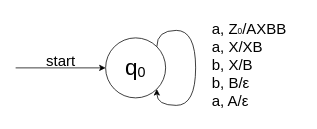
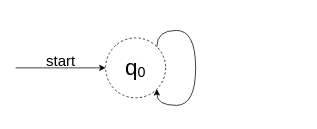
  <mxCell id="0" />
  <mxCell id="1" parent="0" />
- <mxCell id="2" value="&lt;font style=&quot;font-size: 30px;&quot;&gt;q&lt;/font&gt;&lt;sub style=&quot;&quot;&gt;&lt;font style=&quot;font-size: 19px;&quot;&gt;0&lt;/font&gt;&lt;/sub&gt;" style="ellipse;whiteSpace=wrap;html=1;aspect=fixed;" vertex="1" parent="1"><mxGeometry x="140" y="50" width="80" height="80" as="geometry" /></mxCell>
+ <mxCell id="2" value="&lt;font style=&quot;font-size: 30px;&quot;&gt;q&lt;/font&gt;&lt;sub style=&quot;&quot;&gt;&lt;font style=&quot;font-size: 19px;&quot;&gt;0&lt;/font&gt;&lt;/sub&gt;" style="ellipse;whiteSpace=wrap;html=1;aspect=fixed;dashed=1;" vertex="1" parent="1"><mxGeometry x="140" y="50" width="80" height="80" as="geometry" /></mxCell>
  <mxCell id="3" value="" style="endArrow=classic;html=1;rounded=0;entryX=0;entryY=0.5;entryDx=0;entryDy=0;" edge="1" parent="1" target="2"><mxGeometry width="50" height="50" relative="1" as="geometry"><mxPoint x="20" y="90" as="sourcePoint" /><mxPoint x="220" y="70" as="targetPoint" /></mxGeometry></mxCell>
  <mxCell id="4" value="&lt;font style=&quot;font-size: 20px;&quot;&gt;start&lt;/font&gt;" style="text;html=1;align=center;verticalAlign=middle;resizable=0;points=[];autosize=1;strokeColor=none;fillColor=none;" vertex="1" parent="1"><mxGeometry x="50" y="60" width="60" height="40" as="geometry" /></mxCell>
  <mxCell id="5" style="edgeStyle=orthogonalEdgeStyle;rounded=0;orthogonalLoop=1;jettySize=auto;html=1;exitX=1;exitY=0;exitDx=0;exitDy=0;entryX=1;entryY=1;entryDx=0;entryDy=0;curved=1;" edge="1" parent="1" source="2" target="2"><mxGeometry relative="1" as="geometry"><Array as="points"><mxPoint x="208" y="40" /><mxPoint x="260" y="40" /><mxPoint x="260" y="140" /><mxPoint x="208" y="140" /></Array></mxGeometry></mxCell>
- <mxCell id="6" value="&lt;font style=&quot;font-size: 20px;&quot;&gt;a, Z&lt;/font&gt;&lt;font style=&quot;font-size: 11px;&quot;&gt;0&lt;/font&gt;&lt;font style=&quot;font-size: 20px;&quot;&gt;/AXBB&lt;br&gt;a, X/XB&lt;br&gt;b, X/B&lt;br&gt;b, B/ε&lt;br&gt;a, A/ε&lt;br&gt;&lt;/font&gt;" style="text;html=1;align=left;verticalAlign=middle;resizable=0;points=[];autosize=1;strokeColor=none;fillColor=none;" vertex="1" parent="1"><mxGeometry x="280" y="20" width="120" height="130" as="geometry" /></mxCell>
